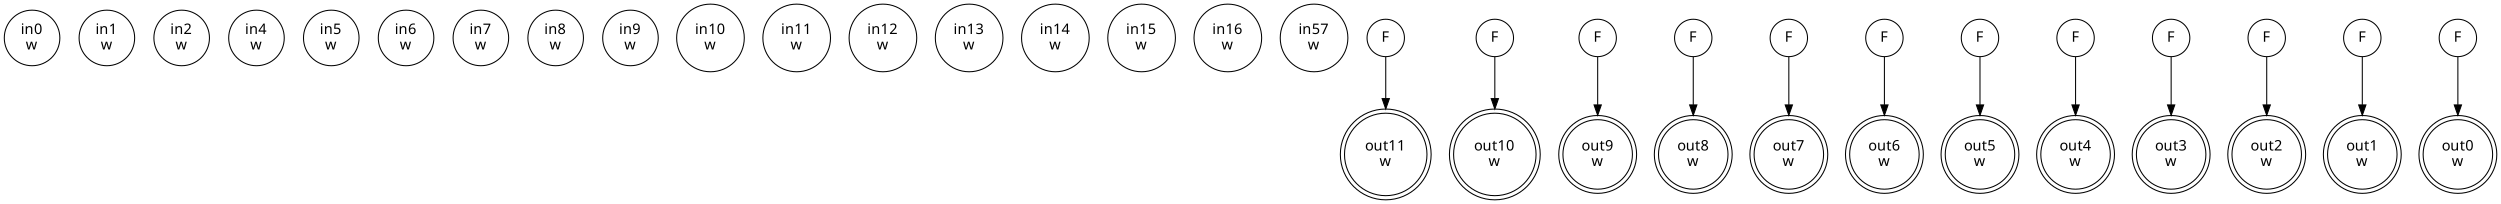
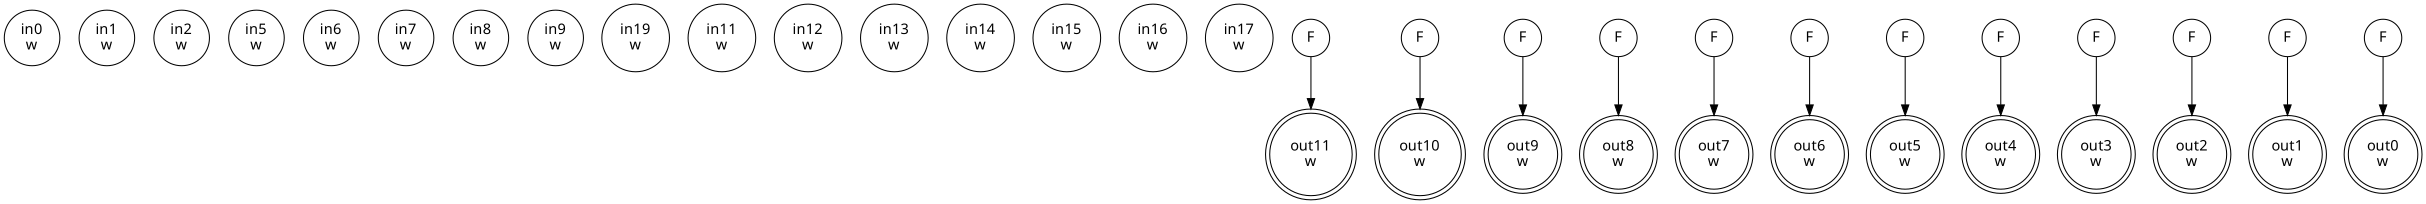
  digraph {
    node [fillcolor=white fontname=geneva shape=circle style=filled]
    edge [fontcolor=forestgreen fontname=Geneva]
    n1 [label="in0\nw"]
    n2 [label="in1\nw"]
    n3 [label="in2\nw"]
-   n4 [label="in4\nw"]
    n5 [label="in5\nw"]
    n6 [label="in6\nw"]
    n7 [label="in7\nw"]
    n8 [label="in8\nw"]
    n9 [label="in9\nw"]
-   n10 [label="in10\nw"]
+   n10 [label="in19\nw"]
    n11 [label="in11\nw"]
    n12 [label="in12\nw"]
    n13 [label="in13\nw"]
    n14 [label="in14\nw"]
    n15 [label="in15\nw"]
    n16 [label="in16\nw"]
-   n17 [label="in57\nw"]
+   n17 [label="in17\nw"]
    n18 [label=F]
    n19 [label="out11\nw" shape=doublecircle]
    n20 [label=F]
    n21 [label="out10\nw" shape=doublecircle]
    n22 [label=F]
    n23 [label="out9\nw" shape=doublecircle]
    n24 [label=F]
    n25 [label="out8\nw" shape=doublecircle]
    n26 [label=F]
    n27 [label="out7\nw" shape=doublecircle]
    n28 [label=F]
    n29 [label="out6\nw" shape=doublecircle]
    n30 [label=F]
    n31 [label="out5\nw" shape=doublecircle]
    n32 [label=F]
    n33 [label="out4\nw" shape=doublecircle]
    n34 [label=F]
    n35 [label="out3\nw" shape=doublecircle]
    n36 [label=F]
    n37 [label="out2\nw" shape=doublecircle]
    n38 [label=F]
    n39 [label="out1\nw" shape=doublecircle]
    n40 [label=F]
    n41 [label="out0\nw" shape=doublecircle]
    n18 -> n19
    n20 -> n21
    n22 -> n23
    n24 -> n25
    n26 -> n27
    n28 -> n29
    n30 -> n31
    n32 -> n33
    n34 -> n35
    n36 -> n37
    n38 -> n39
    n40 -> n41
  }
